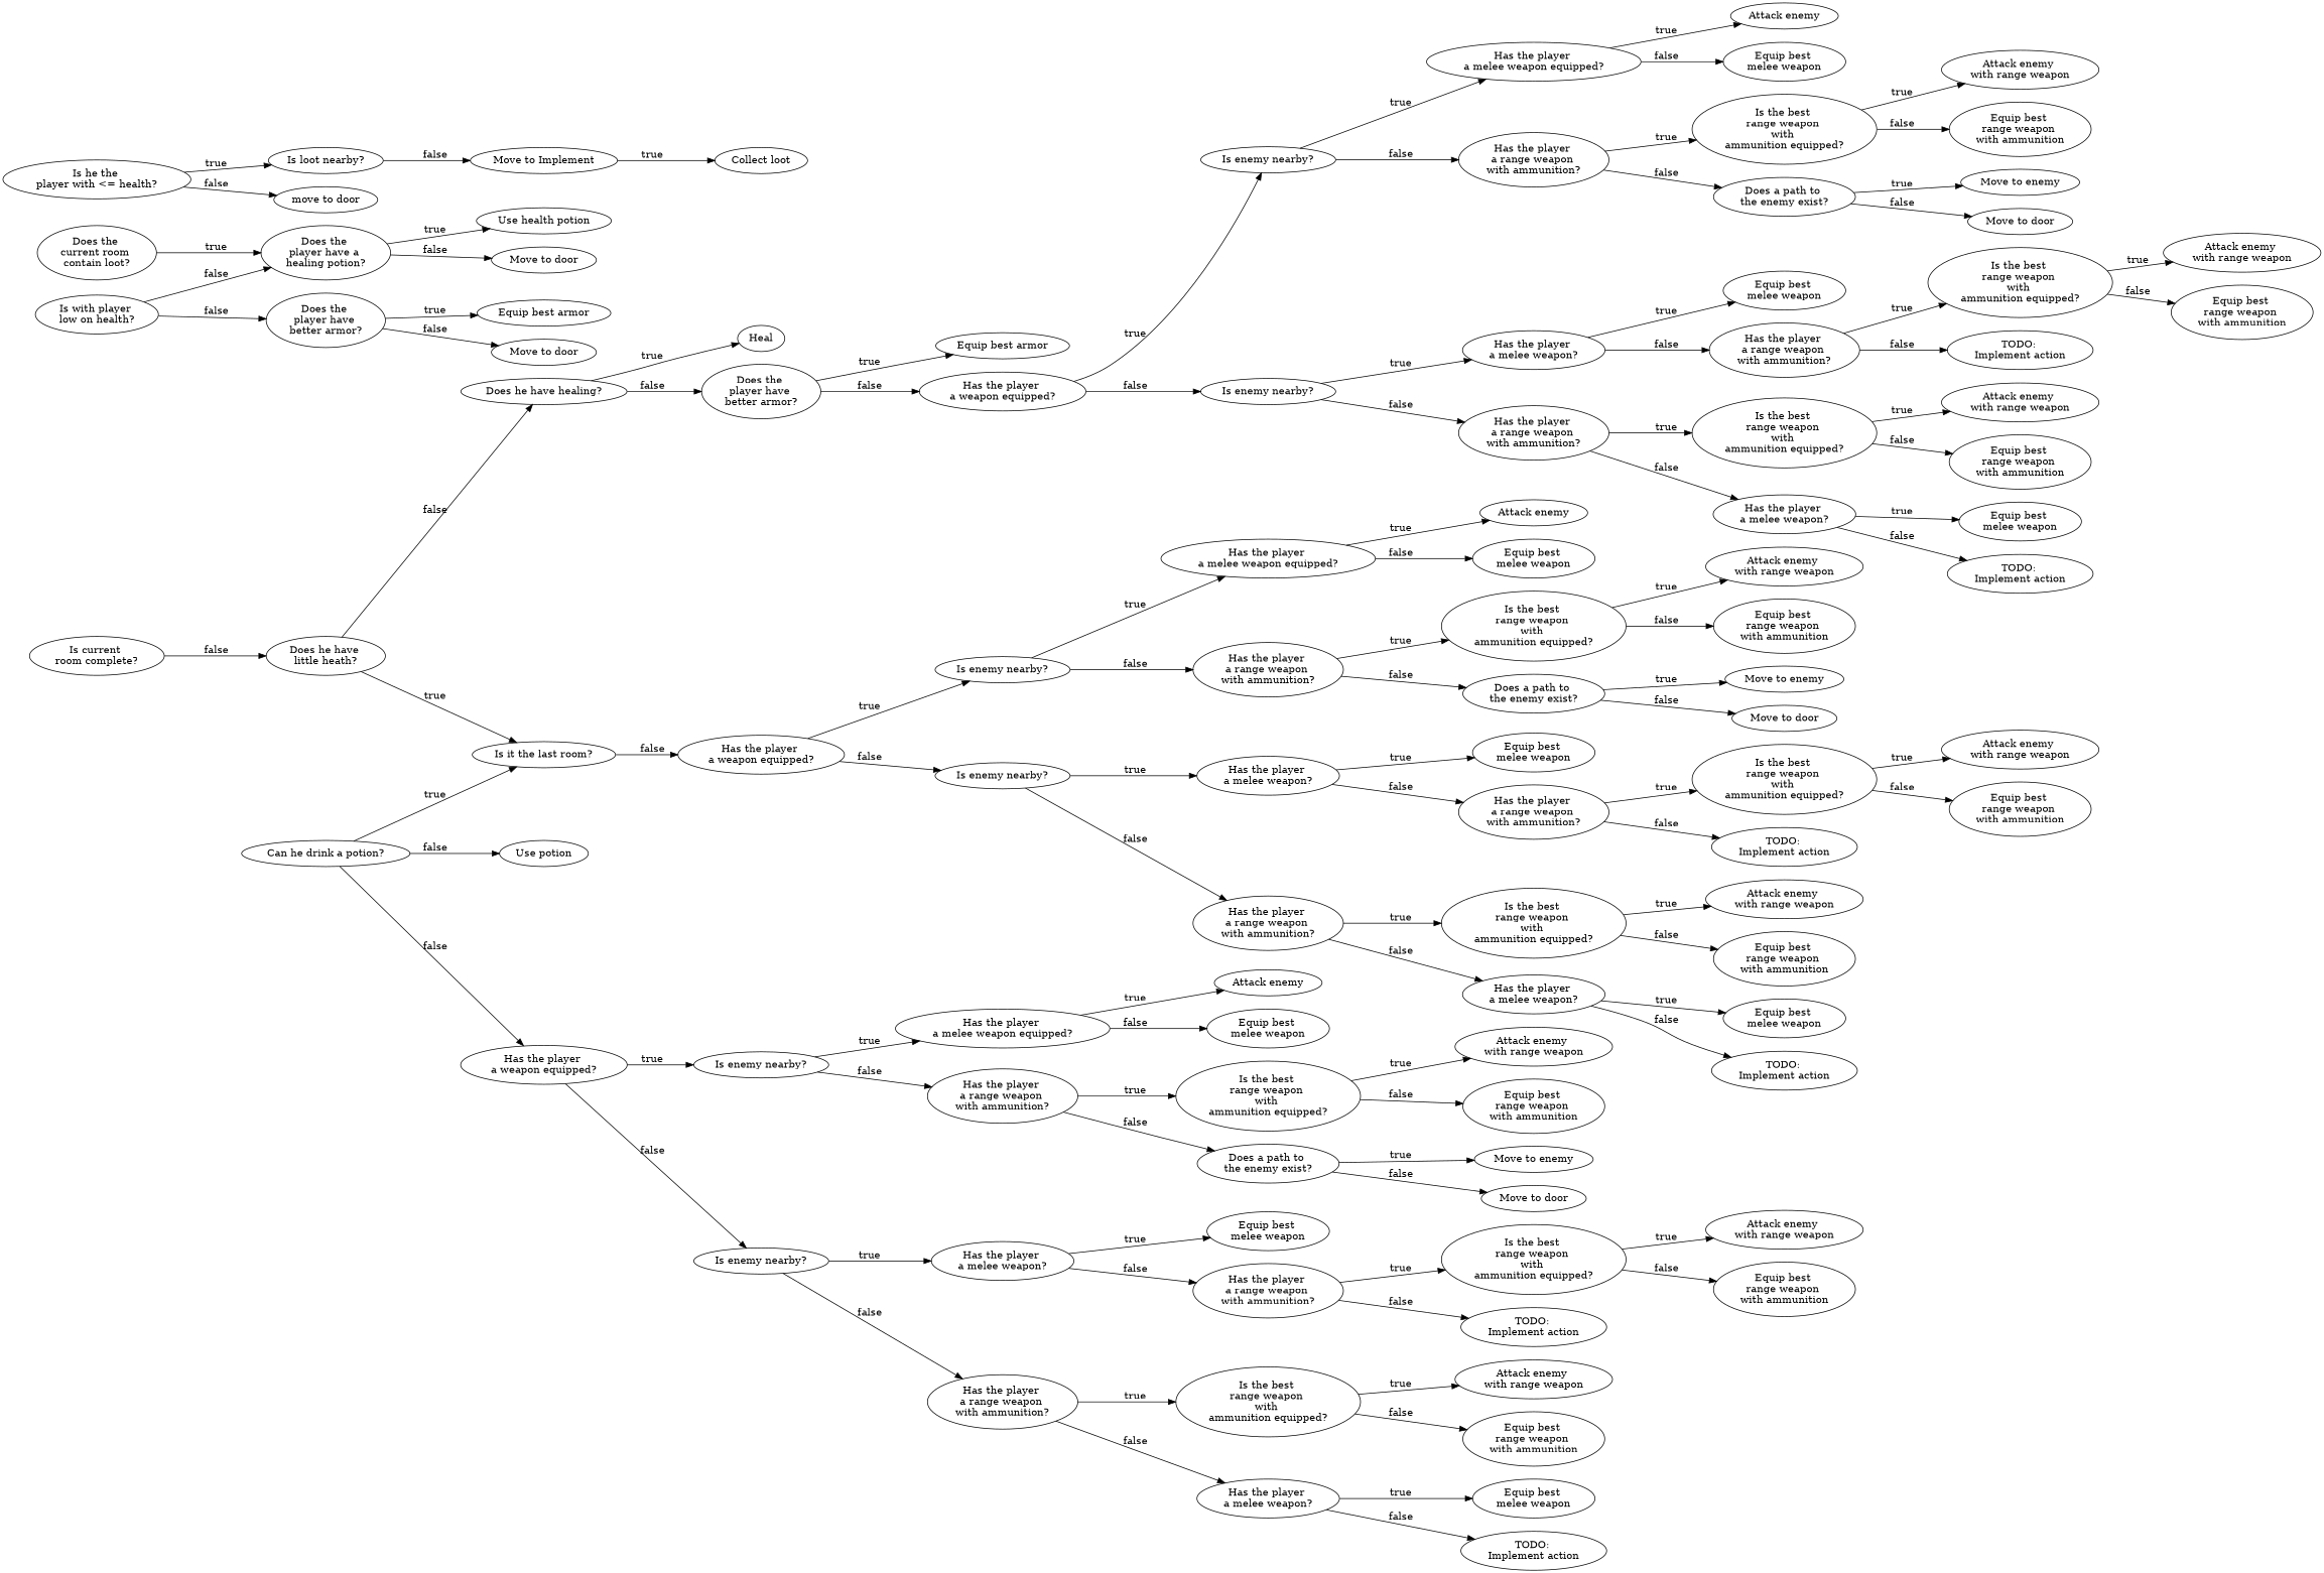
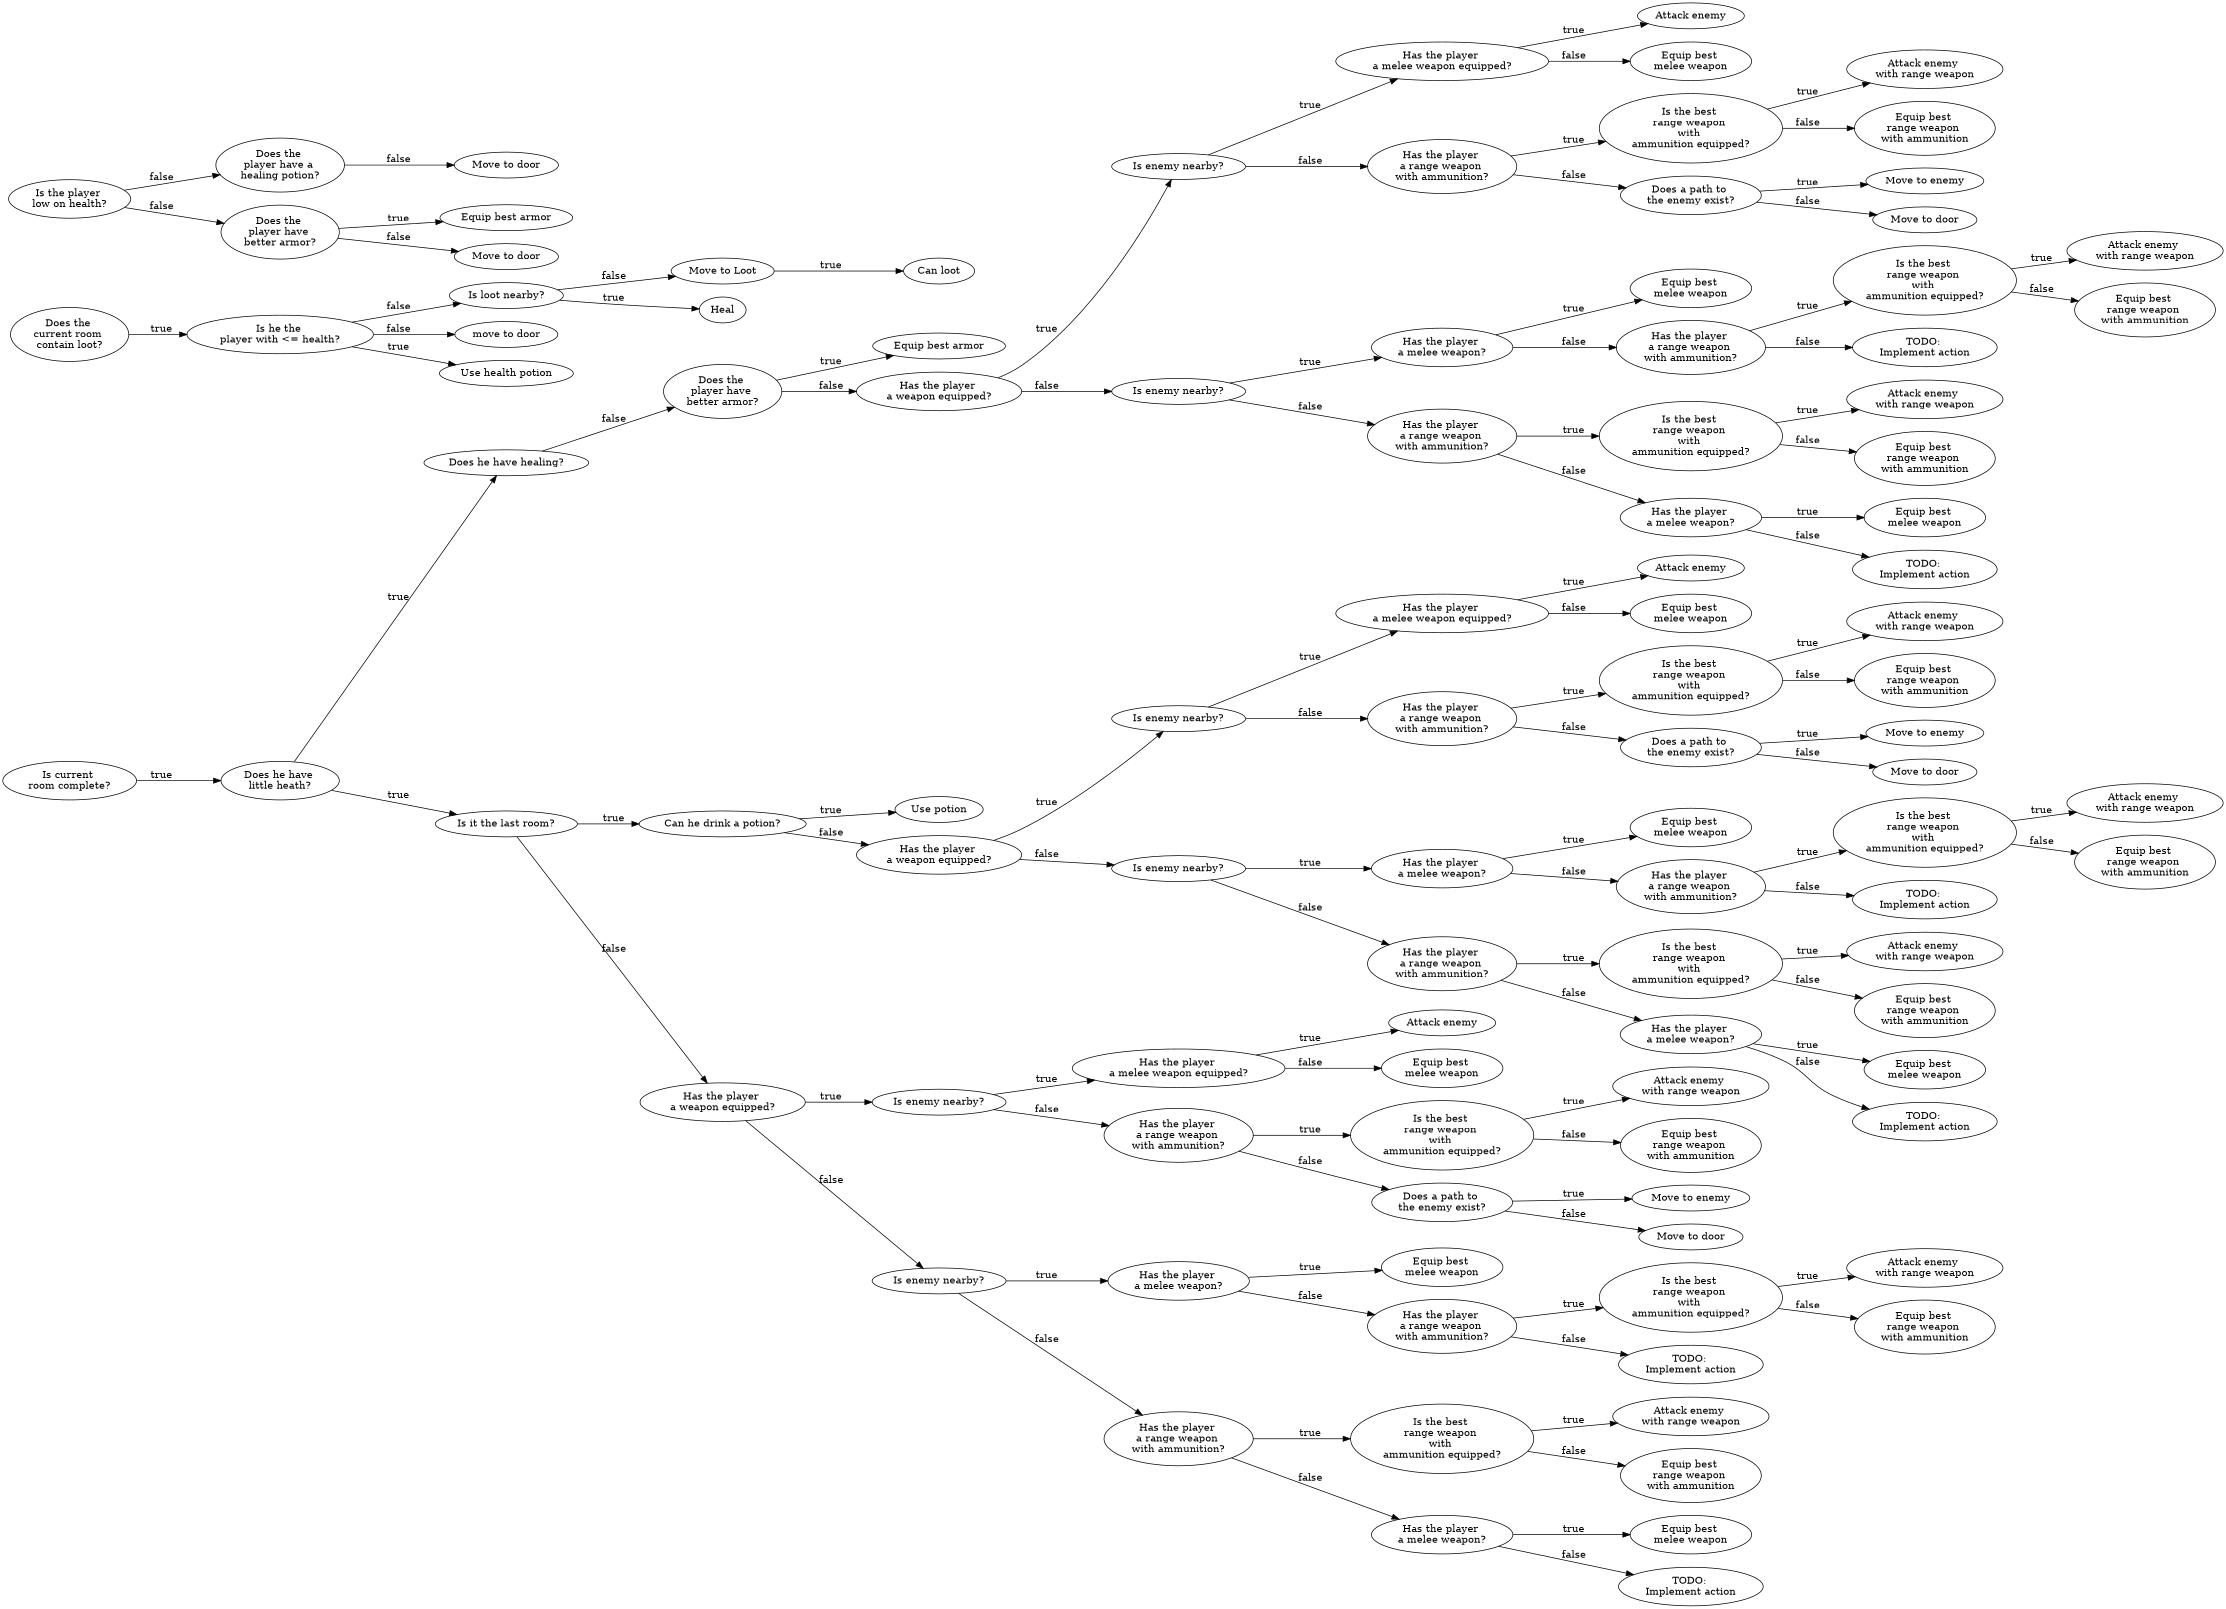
  digraph {
    rankdir=LR
    n1 [label="Is current \nroom complete?"]
    n2 [label="Does he have \nlittle heath?"]
    n3 [label="Does the \ncurrent room \ncontain loot?"]
    n4 [label="Is he the \nplayer with <= health?"]
    n5 [label="Does he have healing?"]
    n6 [label="Is it the last room?"]
    n7 [label="Is loot nearby?"]
    n8 [label="move to door"]
-   n9 [label="Is with player \nlow on health?"]
+   n9 [label="Is the player \nlow on health?"]
    n10 [label="Does the \nplayer have a \nhealing potion?"]
    n11 [label="Does the \nplayer have \nbetter armor?"]
-   n12 [label="Move to Implement"]
-   n13 [label="Collect loot"]
+   n12 [label="Move to Loot"]
+   n13 [label="Can loot"]
    n14 [label="Use health potion"]
    n15 [label="Move to door"]
    n16 [label="Equip best armor"]
    n17 [label="Move to door"]
    n18 [label=Heal]
    n19 [label="Does the \nplayer have \nbetter armor?"]
    n20 [label="Can he drink a potion?"]
    n21 [label="Has the player \na weapon equipped?"]
    n22 [label="Equip best armor"]
    n23 [label="Has the player \na weapon equipped?"]
    n24 [label="Is enemy nearby?"]
    n25 [label="Is enemy nearby?"]
    n26 [label="Has the player \na melee weapon equipped?"]
    n27 [label="Has the player \na range weapon \nwith ammunition?"]
    n28 [label="Has the player \na melee weapon?"]
    n29 [label="Has the player \na range weapon \nwith ammunition?"]
    n30 [label="Attack enemy"]
    n31 [label="Equip best \nmelee weapon"]
    n32 [label="Is the best \nrange weapon \nwith \nammunition equipped?"]
    n33 [label="Does a path to \nthe enemy exist?"]
    n34 [label="Attack enemy \nwith range weapon"]
    n35 [label="Equip best \nrange weapon \nwith ammunition"]
    n36 [label="Move to enemy"]
    n37 [label="Move to door"]
    n38 [label="Equip best \nmelee weapon"]
    n39 [label="Has the player \na range weapon \nwith ammunition?"]
    n40 [label="Is the best \nrange weapon \nwith \nammunition equipped?"]
    n41 [label="Has the player \na melee weapon?"]
    n42 [label="Is the best \nrange weapon \nwith \nammunition equipped?"]
    n43 [label="TODO: \nImplement action"]
    n44 [label="Attack enemy \nwith range weapon"]
    n45 [label="Equip best \nrange weapon \nwith ammunition"]
    n46 [label="Attack enemy \nwith range weapon"]
    n47 [label="Equip best \nrange weapon \nwith ammunition"]
    n48 [label="Equip best \nmelee weapon"]
    n49 [label="TODO: \nImplement action"]
    n50 [label="Use potion"]
    n51 [label="Has the player \na weapon equipped?"]
    n52 [label="Is enemy nearby?"]
    n53 [label="Is enemy nearby?"]
    n54 [label="Is enemy nearby?"]
    n55 [label="Is enemy nearby?"]
    n56 [label="Has the player \na melee weapon equipped?"]
    n57 [label="Has the player \na range weapon \nwith ammunition?"]
    n58 [label="Has the player \na melee weapon?"]
    n59 [label="Has the player \na range weapon \nwith ammunition?"]
    n60 [label="Attack enemy"]
    n61 [label="Equip best \nmelee weapon"]
    n62 [label="Is the best \nrange weapon \nwith \nammunition equipped?"]
    n63 [label="Does a path to \nthe enemy exist?"]
    n64 [label="Attack enemy \nwith range weapon"]
    n65 [label="Equip best \nrange weapon \nwith ammunition"]
    n66 [label="Move to enemy"]
    n67 [label="Move to door"]
    n68 [label="Equip best \nmelee weapon"]
    n69 [label="Has the player \na range weapon \nwith ammunition?"]
    n70 [label="Is the best \nrange weapon \nwith \nammunition equipped?"]
    n71 [label="Has the player \na melee weapon?"]
    n72 [label="Is the best \nrange weapon \nwith \nammunition equipped?"]
    n73 [label="TODO: \nImplement action"]
    n74 [label="Attack enemy \nwith range weapon"]
    n75 [label="Equip best \nrange weapon \nwith ammunition"]
    n76 [label="Attack enemy \nwith range weapon"]
    n77 [label="Equip best \nrange weapon \nwith ammunition"]
    n78 [label="Equip best \nmelee weapon"]
    n79 [label="TODO: \nImplement action"]
    n80 [label="Has the player \na melee weapon equipped?"]
    n81 [label="Has the player \na range weapon \nwith ammunition?"]
    n82 [label="Has the player \na melee weapon?"]
    n83 [label="Has the player \na range weapon \nwith ammunition?"]
    n84 [label="Attack enemy"]
    n85 [label="Equip best \nmelee weapon"]
    n86 [label="Is the best \nrange weapon \nwith \nammunition equipped?"]
    n87 [label="Does a path to \nthe enemy exist?"]
    n88 [label="Attack enemy \nwith range weapon"]
    n89 [label="Equip best \nrange weapon \nwith ammunition"]
    n90 [label="Move to enemy"]
    n91 [label="Move to door"]
    n92 [label="Equip best \nmelee weapon"]
    n93 [label="Has the player \na range weapon \nwith ammunition?"]
    n94 [label="Is the best \nrange weapon \nwith \nammunition equipped?"]
    n95 [label="Has the player \na melee weapon?"]
    n96 [label="Is the best \nrange weapon \nwith \nammunition equipped?"]
    n97 [label="TODO: \nImplement action"]
    n98 [label="Attack enemy \nwith range weapon"]
    n99 [label="Equip best \nrange weapon \nwith ammunition"]
    n100 [label="Attack enemy \nwith range weapon"]
    n101 [label="Equip best \nrange weapon \nwith ammunition"]
    n102 [label="Equip best \nmelee weapon"]
    n103 [label="TODO: \nImplement action"]
-   n1 -> n2 [label=false]
-   n2 -> n5 [label=false]
+   n1 -> n2 [label=true]
+   n2 -> n5 [label=true]
    n2 -> n6 [label=true]
-   n3 -> n10 [label=true]
-   n4 -> n7 [label=true]
+   n3 -> n4 [label=true]
+   n4 -> n7 [label=false]
    n4 -> n8 [label=false]
-   n5 -> n18 [label=true]
+   n7 -> n18 [label=true]
    n5 -> n19 [label=false]
-   n20 -> n6 [label=true]
+   n6 -> n20 [label=true]
    n6 -> n21 [label=false]
    n7 -> n12 [label=false]
    n9 -> n10 [label=false]
    n9 -> n11 [label=false]
-   n10 -> n14 [label=true]
+   n4 -> n14 [label=true]
    n10 -> n15 [label=false]
    n11 -> n16 [label=true]
    n11 -> n17 [label=false]
    n12 -> n13 [label=true]
    n19 -> n22 [label=true]
    n19 -> n23 [label=false]
-   n20 -> n50 [label=false]
+   n20 -> n50 [label=true]
    n20 -> n51 [label=false]
    n21 -> n52 [label=true]
    n21 -> n53 [label=false]
    n23 -> n24 [label=true]
    n23 -> n25 [label=false]
    n24 -> n26 [label=true]
    n24 -> n27 [label=false]
    n25 -> n28 [label=true]
    n25 -> n29 [label=false]
    n26 -> n30 [label=true]
    n26 -> n31 [label=false]
    n27 -> n32 [label=true]
    n27 -> n33 [label=false]
    n28 -> n38 [label=true]
    n28 -> n39 [label=false]
    n29 -> n40 [label=true]
    n29 -> n41 [label=false]
    n32 -> n34 [label=true]
    n32 -> n35 [label=false]
    n33 -> n36 [label=true]
    n33 -> n37 [label=false]
    n39 -> n42 [label=true]
    n39 -> n43 [label=false]
    n40 -> n46 [label=true]
    n40 -> n47 [label=false]
    n41 -> n48 [label=true]
    n41 -> n49 [label=false]
    n42 -> n44 [label=true]
    n42 -> n45 [label=false]
    n51 -> n54 [label=true]
    n51 -> n55 [label=false]
    n52 -> n80 [label=true]
    n52 -> n81 [label=false]
    n53 -> n82 [label=true]
    n53 -> n83 [label=false]
    n54 -> n56 [label=true]
    n54 -> n57 [label=false]
    n55 -> n58 [label=true]
    n55 -> n59 [label=false]
    n56 -> n60 [label=true]
    n56 -> n61 [label=false]
    n57 -> n62 [label=true]
    n57 -> n63 [label=false]
    n58 -> n68 [label=true]
    n58 -> n69 [label=false]
    n59 -> n70 [label=true]
    n59 -> n71 [label=false]
    n62 -> n64 [label=true]
    n62 -> n65 [label=false]
    n63 -> n66 [label=true]
    n63 -> n67 [label=false]
    n69 -> n72 [label=true]
    n69 -> n73 [label=false]
    n70 -> n76 [label=true]
    n70 -> n77 [label=false]
    n71 -> n78 [label=true]
    n71 -> n79 [label=false]
    n72 -> n74 [label=true]
    n72 -> n75 [label=false]
    n80 -> n84 [label=true]
    n80 -> n85 [label=false]
    n81 -> n86 [label=true]
    n81 -> n87 [label=false]
    n82 -> n92 [label=true]
    n82 -> n93 [label=false]
    n83 -> n94 [label=true]
    n83 -> n95 [label=false]
    n86 -> n88 [label=true]
    n86 -> n89 [label=false]
    n87 -> n90 [label=true]
    n87 -> n91 [label=false]
    n93 -> n96 [label=true]
    n93 -> n97 [label=false]
    n94 -> n100 [label=true]
    n94 -> n101 [label=false]
    n95 -> n102 [label=true]
    n95 -> n103 [label=false]
    n96 -> n98 [label=true]
    n96 -> n99 [label=false]
  }
